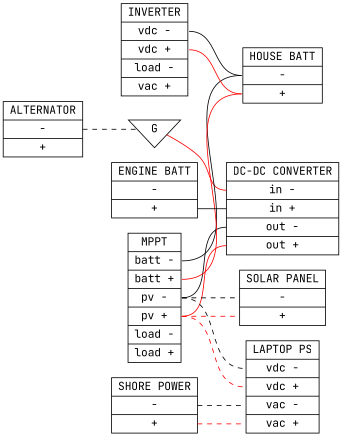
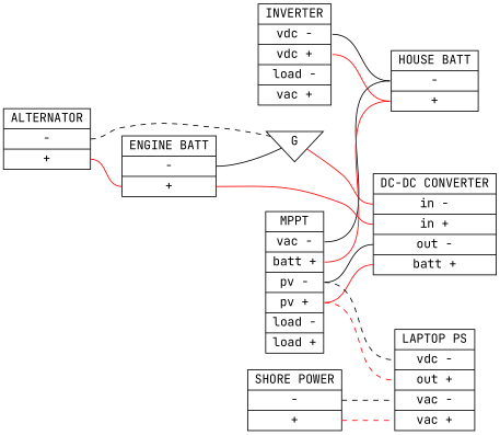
  graph {
    fontname="JetBrains Mono"
    rankdir=LR
    node [fontname="JetBrains Mono" shape=record]
    edge [color=red fontname="JetBrains Mono" headport=f2 tailport=f1]
    G [shape=invtriangle]
-   n2 [label="<f0> DC-DC CONVERTER|<f1> in -|<f2> in +|<f3> out -|<f4> out +"]
-   n3 [label="<f0> MPPT|<f1> batt -|<f2> batt +|<f3> pv -|<f4> pv +|<f5> load -|<f6> load +"]
-   n4 [label="<f0> LAPTOP PS|<f1> vdc -|<f2> vdc +|<f3> vac -|<f4> vac +"]
+   n2 [label="<f0> DC-DC CONVERTER|<f1> in -|<f2> in +|<f3> out -|<f4> batt +"]
+   n3 [label="<f0> MPPT|<f1> vac -|<f2> batt +|<f3> pv -|<f4> pv +|<f5> load -|<f6> load +"]
+   n4 [label="<f0> LAPTOP PS|<f1> vdc -|<f2> out +|<f3> vac -|<f4> vac +"]
    n5 [label="<f0> HOUSE BATT|<f1> -|<f2> +"]
-   n6 [label="<f0> SOLAR PANEL|<f1> -|<f2> +"]
    n7 [label="<f0> SHORE POWER|<f1> -|<f2> +"]
    n8 [label="<f0> INVERTER|<f1> vdc -|<f2> vdc +|<f3> load -|<f4> vac +"]
    n9 [label="<f0> ALTERNATOR|<f1> -|<f2> +"]
    n10 [label="<f0> ENGINE BATT|<f1> -|<f2> +"]
    G -- n2 [headport=f1]
    n3 -- n2 [headport=f3 tailport=f3 color=""]
    n3 -- n2 [headport=f4 tailport=f4]
    n3 -- n4 [headport=f1 style=dashed tailport=f3 color=""]
    n3 -- n4 [style=dashed tailport=f4]
    n3 -- n5 [headport=f1 color=""]
    n3 -- n5 [tailport=f2]
-   n3 -- n6 [headport=f1 style=dashed tailport=f3 color=""]
-   n3 -- n6 [style=dashed tailport=f4]
    n7 -- n4 [headport=f3 style=dashed color=""]
    n7 -- n4 [headport=f4 style=dashed tailport=f2]
    n8 -- n5 [headport=f1 color=""]
    n8 -- n5 [tailport=f2]
    n9 -- G [style=dashed color=""]
-   n10 -- n2 [color=black tailport=f2]
+   n9 -- n10 [tailport=f2]
+   n10 -- G [color=""]
+   n10 -- n2 [tailport=f2]
  }
